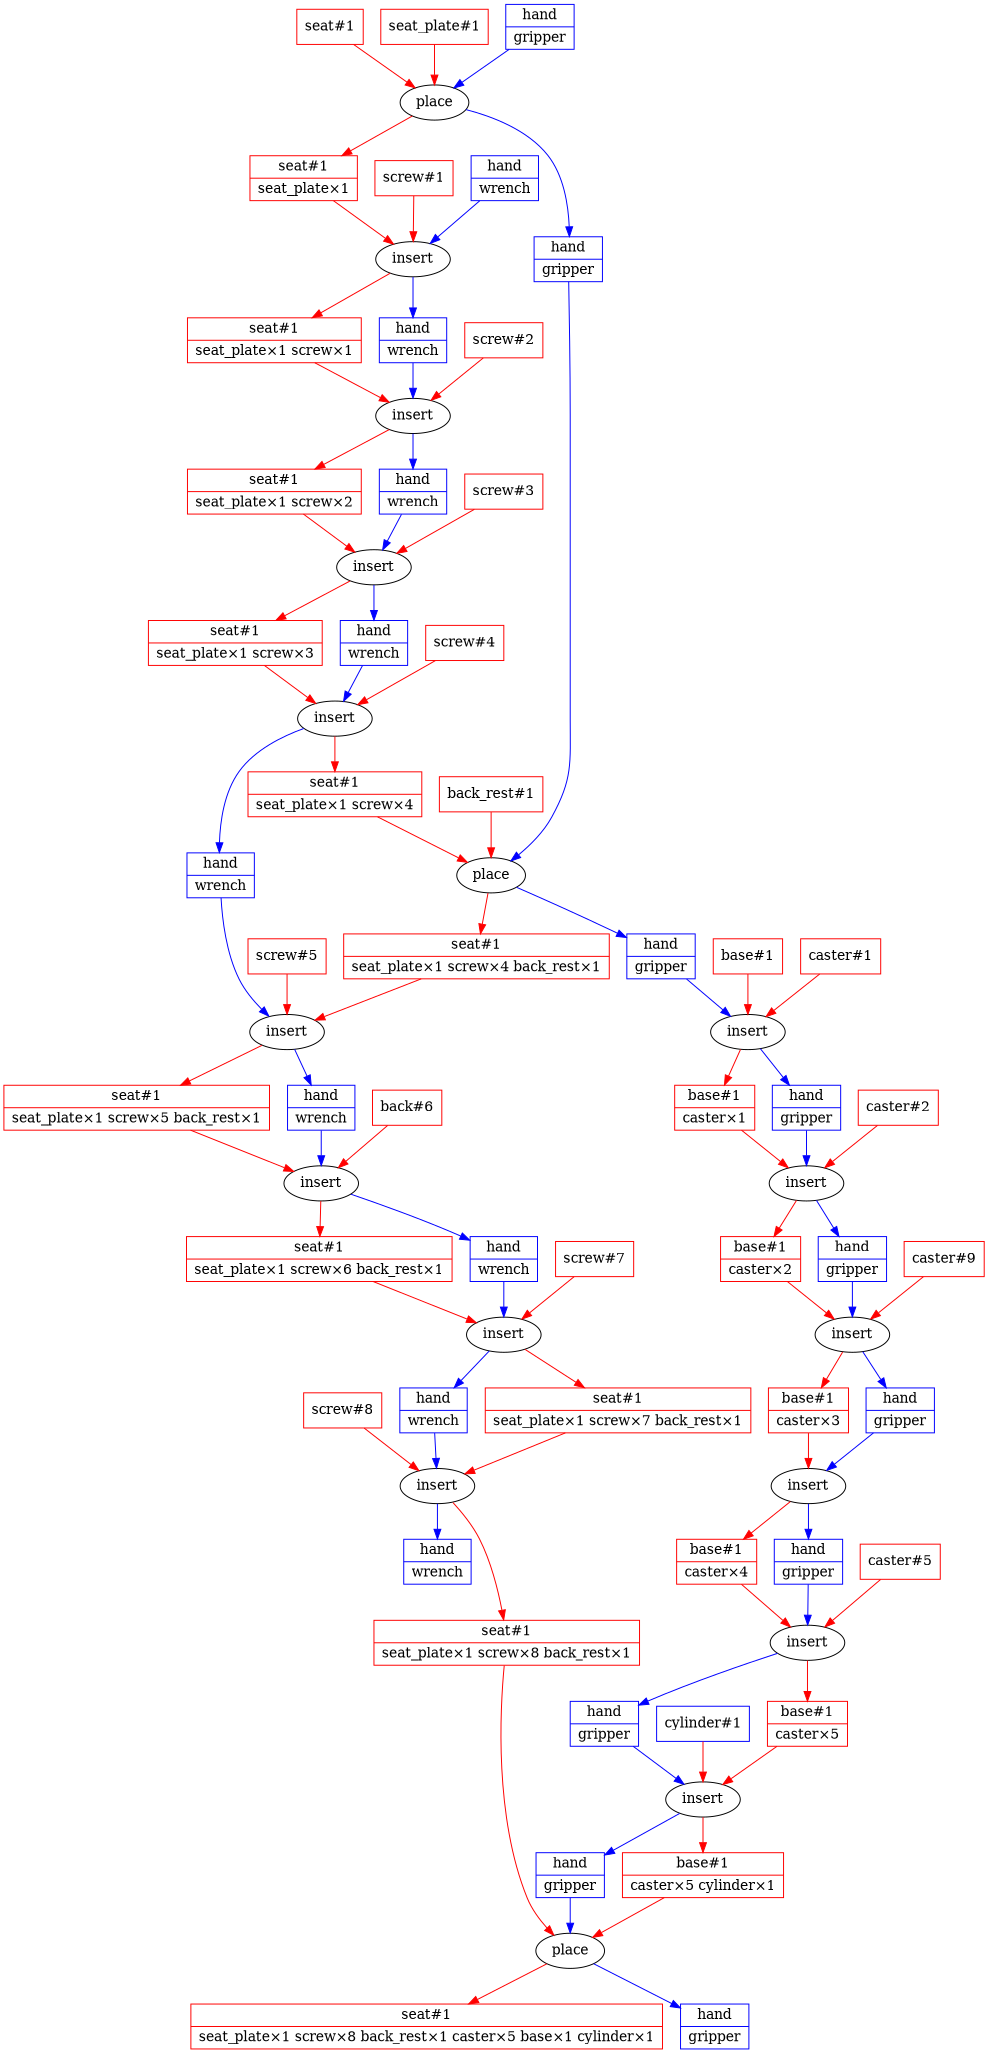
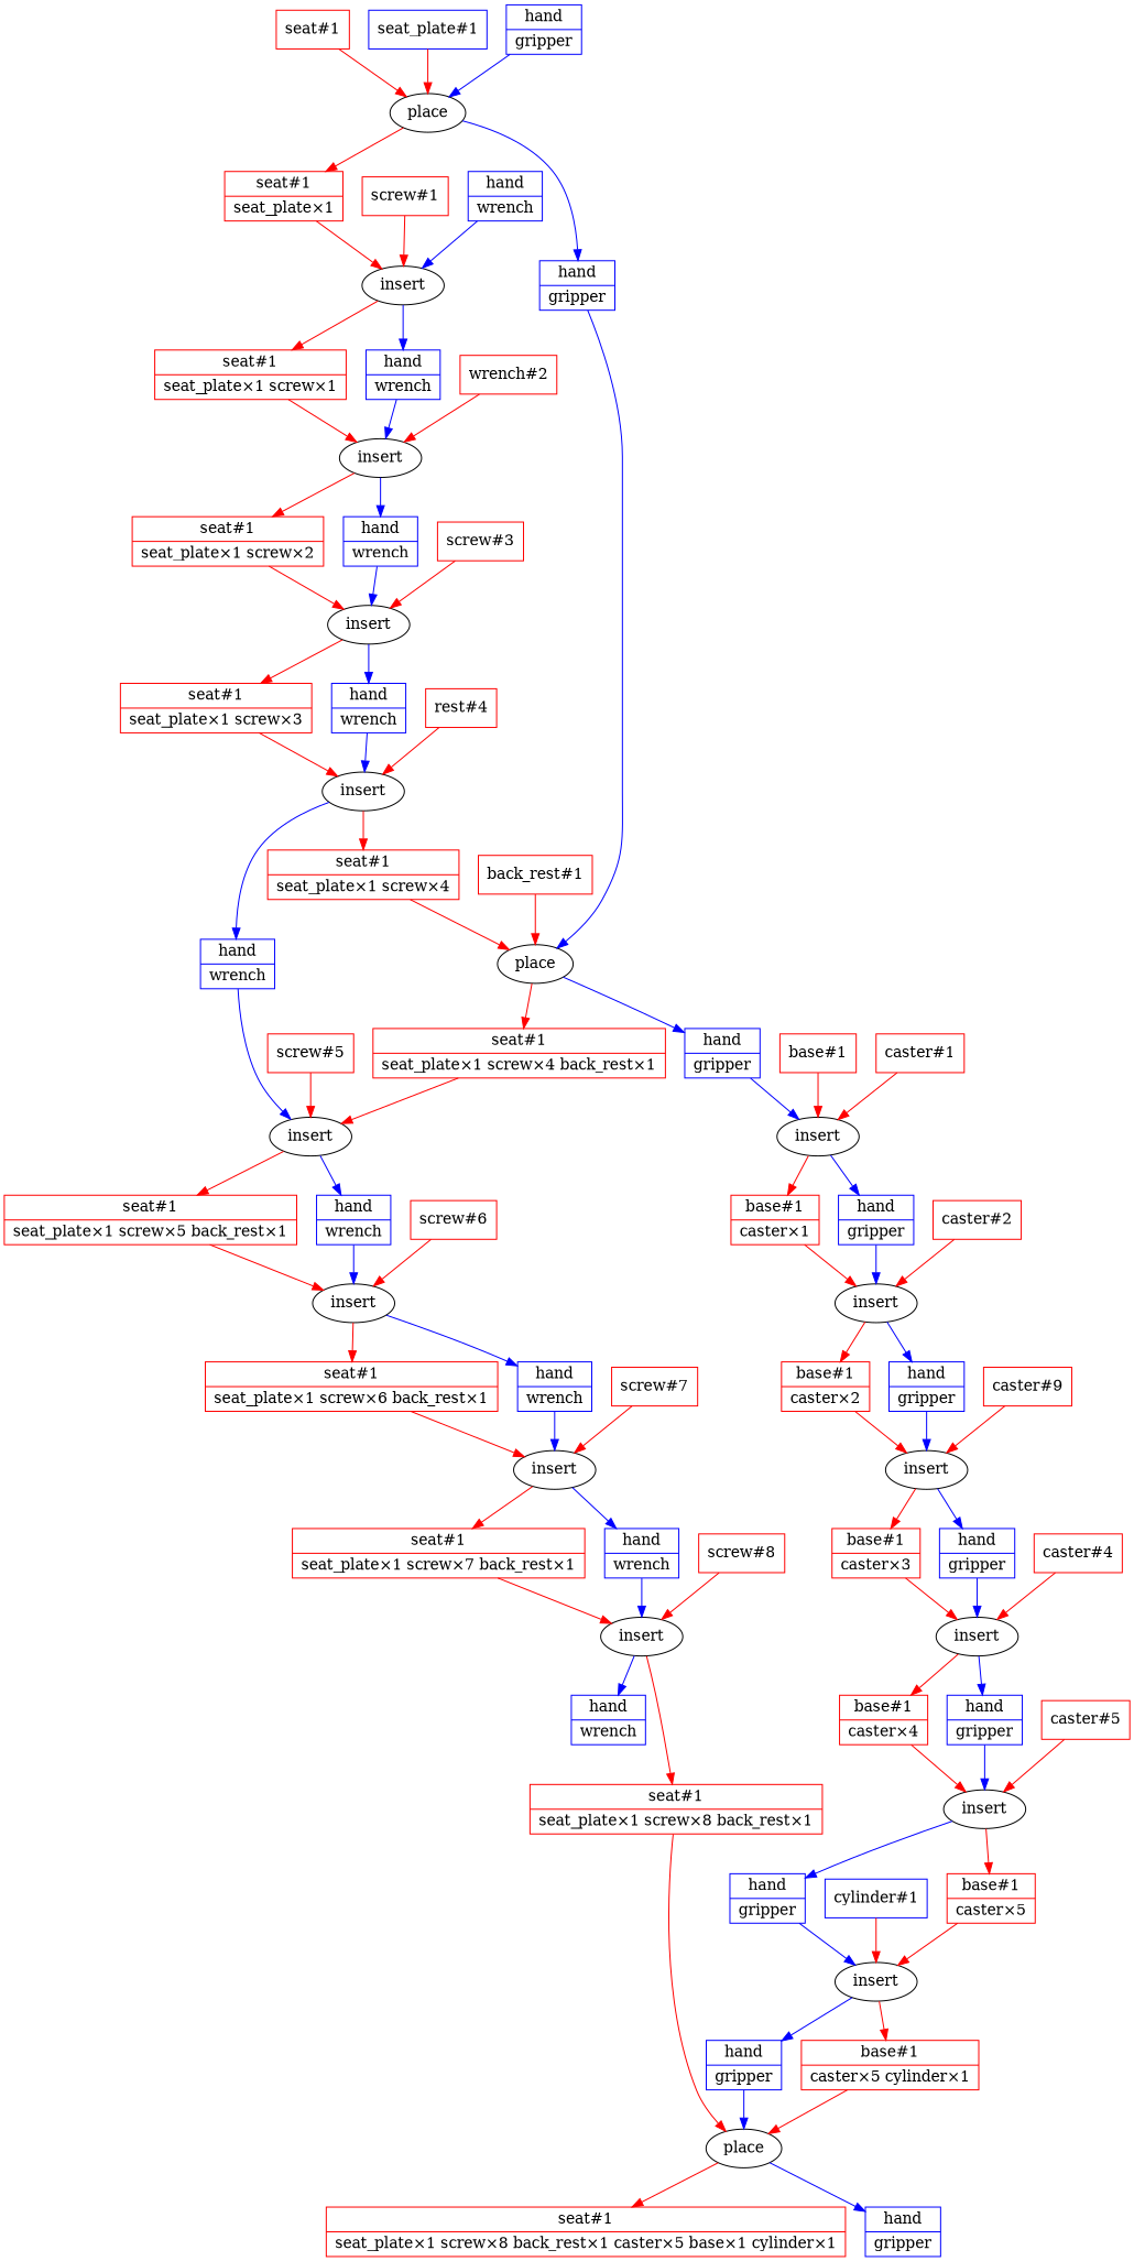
  strict digraph {
    node [attr=in_object object_name=hand shape=record step=1 color=red]
    edge [color=red]
    n1 [attr=motion label=place object_name=None shape=oval color=""]
    n2 [attr=out_object child_comps="['seat_plate#1']" label="{{seat#1}|{seat_plate×1  }}" object_name=object_name parent_comp="seat#1"]
    n3 [attr=out_hand color=blue label="{{hand}|{gripper}}" step=0 tool=gripper]
    n4 [attr=motion label=insert object_name=None shape=oval step=2 color=""]
    n5 [attr=motion label=place object_name=None shape=oval step=6 color=""]
    n6 [attr=out_object child_comps="['screw#1', 'seat_plate#1']" label="{{seat#1}|{seat_plate×1  screw×1  }}" object_name=object_name parent_comp="seat#1" step=2]
    n7 [attr=out_hand color=blue label="{{hand}|{wrench}}" tool=wrench]
    n8 [attr=out_object child_comps="['back_rest#1', 'screw#1', 'screw#2', 'screw#3', 'screw#4', 'seat_plate#1']" label="{{seat#1}|{seat_plate×1  screw×4  back_rest×1  }}" object_name=object_name parent_comp="seat#1" step=6]
    n9 [attr=out_hand color=blue label="{{hand}|{gripper}}" step=5 tool=gripper]
    n10 [label="seat#1" object_name=seat]
    n11 [attr=motion label=insert object_name=None shape=oval step=3 color=""]
-   n12 [label="seat_plate#1" object_name=seat_plate]
+   n12 [color=blue label="seat_plate#1" object_name=seat_plate]
    n13 [attr=out_object child_comps="['screw#1', 'screw#2', 'seat_plate#1']" label="{{seat#1}|{seat_plate×1  screw×2  }}" object_name=object_name parent_comp="seat#1" step=3]
    n14 [attr=out_hand color=blue label="{{hand}|{wrench}}" step=2 tool=wrench]
    n15 [attr=motion label=insert object_name=None shape=oval step=4 color=""]
    n16 [label="screw#1" object_name=screw step=2]
    n17 [attr=out_object child_comps="['screw#1', 'screw#2', 'screw#3', 'seat_plate#1']" label="{{seat#1}|{seat_plate×1  screw×3  }}" object_name=object_name parent_comp="seat#1" step=4]
    n18 [attr=out_hand color=blue label="{{hand}|{wrench}}" step=3 tool=wrench]
    n19 [attr=motion label=insert object_name=None shape=oval step=5 color=""]
-   n20 [label="screw#2" object_name=screw step=3]
+   n20 [label="wrench#2" object_name=screw step=3]
    n21 [attr=out_object child_comps="['screw#1', 'screw#2', 'screw#3', 'screw#4', 'seat_plate#1']" label="{{seat#1}|{seat_plate×1  screw×4  }}" object_name=object_name parent_comp="seat#1" step=5]
    n22 [attr=out_hand color=blue label="{{hand}|{wrench}}" step=4 tool=wrench]
    n23 [attr=motion label=insert object_name=None shape=oval step=7 color=""]
    n24 [label="screw#3" object_name=screw step=4]
    n25 [attr=out_object child_comps="['back_rest#1', 'screw#1', 'screw#2', 'screw#3', 'screw#4', 'screw#5', 'seat_plate#1']" label="{{seat#1}|{seat_plate×1  screw×5  back_rest×1  }}" object_name=object_name parent_comp="seat#1" step=7]
    n26 [attr=out_hand color=blue label="{{hand}|{wrench}}" step=6 tool=wrench]
    n27 [attr=motion label=insert object_name=None shape=oval step=11 color=""]
-   n28 [label="screw#4" object_name=screw step=5]
+   n28 [label="rest#4" object_name=screw step=5]
    n29 [attr=out_object child_comps="['caster#1']" label="{{base#1}|{caster×1  }}" object_name=object_name parent_comp="base#1" step=11]
    n30 [attr=out_hand color=blue label="{{hand}|{gripper}}" step=10 tool=gripper]
    n31 [attr=motion label=insert object_name=None shape=oval step=8 color=""]
    n32 [label="back_rest#1" object_name=back_rest step=6]
    n33 [attr=out_object child_comps="['back_rest#1', 'screw#1', 'screw#2', 'screw#3', 'screw#4', 'screw#5', 'screw#6', 'seat_plate#1']" label="{{seat#1}|{seat_plate×1  screw×6  back_rest×1  }}" object_name=object_name parent_comp="seat#1" step=8]
    n34 [attr=out_hand color=blue label="{{hand}|{wrench}}" step=7 tool=wrench]
    n35 [attr=motion label=insert object_name=None shape=oval step=9 color=""]
    n36 [label="screw#5" object_name=screw step=7]
    n37 [attr=out_object child_comps="['back_rest#1', 'screw#1', 'screw#2', 'screw#3', 'screw#4', 'screw#5', 'screw#6', 'screw#7', 'seat_plate#1']" label="{{seat#1}|{seat_plate×1  screw×7  back_rest×1  }}" object_name=object_name parent_comp="seat#1" step=9]
    n38 [attr=out_hand color=blue label="{{hand}|{wrench}}" step=8 tool=wrench]
    n39 [attr=motion label=insert object_name=None shape=oval step=10 color=""]
-   n40 [label="back#6" object_name=screw step=8]
+   n40 [label="screw#6" object_name=screw step=8]
    n41 [attr=out_object child_comps="['back_rest#1', 'screw#1', 'screw#2', 'screw#3', 'screw#4', 'screw#5', 'screw#6', 'screw#7', 'screw#8', 'seat_plate#1']" label="{{seat#1}|{seat_plate×1  screw×8  back_rest×1  }}" object_name=object_name parent_comp="seat#1" step=10]
    n42 [attr=out_hand color=blue label="{{hand}|{wrench}}" step=9 tool=wrench]
    n43 [attr=motion label=place object_name=None shape=oval step=17 color=""]
    n44 [label="screw#7" object_name=screw step=9]
    n45 [attr=out_object child_comps="['back_rest#1', 'base#1', 'caster#1', 'caster#2', 'caster#3', 'caster#4', 'caster#5', 'cylinder#1', 'screw#1', 'screw#2', 'screw#3', 'screw#4', 'screw#5', 'screw#6', 'screw#7', 'screw#8', 'seat_plate#1']" label="{{seat#1}|{seat_plate×1  screw×8  back_rest×1  caster×5  base×1  cylinder×1  }}" object_name=object_name parent_comp="seat#1" step=17]
    n46 [attr=out_hand color=blue label="{{hand}|{gripper}}" step=16 tool=gripper]
    n47 [label="screw#8" object_name=screw step=10]
    n48 [attr=motion label=insert object_name=None shape=oval step=12 color=""]
    n49 [attr=out_object child_comps="['caster#1', 'caster#2']" label="{{base#1}|{caster×2  }}" object_name=object_name parent_comp="base#1" step=12]
    n50 [attr=out_hand color=blue label="{{hand}|{gripper}}" step=11 tool=gripper]
    n51 [label="base#1" object_name=base step=11]
    n52 [attr=motion label=insert object_name=None shape=oval step=13 color=""]
    n53 [label="caster#1" object_name=caster step=11]
    n54 [attr=out_object child_comps="['caster#1', 'caster#2', 'caster#3']" label="{{base#1}|{caster×3  }}" object_name=object_name parent_comp="base#1" step=13]
    n55 [attr=out_hand color=blue label="{{hand}|{gripper}}" step=12 tool=gripper]
    n56 [attr=motion label=insert object_name=None shape=oval step=14 color=""]
    n57 [label="caster#2" object_name=caster step=12]
    n58 [attr=out_object child_comps="['caster#1', 'caster#2', 'caster#3', 'caster#4']" label="{{base#1}|{caster×4  }}" object_name=object_name parent_comp="base#1" step=14]
    n59 [attr=out_hand color=blue label="{{hand}|{gripper}}" step=13 tool=gripper]
    n60 [attr=motion label=insert object_name=None shape=oval step=15 color=""]
    n61 [label="caster#9" object_name=caster step=13]
    n62 [attr=out_object child_comps="['caster#1', 'caster#2', 'caster#3', 'caster#4', 'caster#5']" label="{{base#1}|{caster×5  }}" object_name=object_name parent_comp="base#1" step=15]
    n63 [attr=out_hand color=blue label="{{hand}|{gripper}}" step=14 tool=gripper]
    n64 [attr=motion label=insert object_name=None shape=oval step=16 color=""]
+   n65 [label="caster#4" object_name=caster step=14]
    n66 [attr=out_object child_comps="['caster#1', 'caster#2', 'caster#3', 'caster#4', 'caster#5', 'cylinder#1']" label="{{base#1}|{caster×5  cylinder×1  }}" object_name=object_name parent_comp="base#1" step=16]
    n67 [attr=out_hand color=blue label="{{hand}|{gripper}}" step=15 tool=gripper]
    n68 [label="caster#5" object_name=caster step=15]
    n69 [color=blue label="cylinder#1" object_name=cylinder step=16]
    n70 [attr=in_hand color=blue label="{{hand}|{gripper}}" step=0 tool=gripper]
    n71 [attr=in_hand color=blue label="{{hand}|{wrench}}" tool=wrench]
    n1 -> n2
    n1 -> n3 [color=blue]
    n2 -> n4
    n3 -> n5 [color=blue]
    n4 -> n6
    n4 -> n7 [color=blue]
    n5 -> n8
    n5 -> n9 [color=blue]
    n6 -> n11
    n7 -> n11 [color=blue]
    n8 -> n23
    n9 -> n27 [color=blue]
    n10 -> n1
    n11 -> n13
    n11 -> n14 [color=blue]
    n12 -> n1
    n13 -> n15
    n14 -> n15 [color=blue]
    n15 -> n17
    n15 -> n18 [color=blue]
    n16 -> n4
    n17 -> n19
    n18 -> n19 [color=blue]
    n19 -> n21
    n19 -> n22 [color=blue]
    n20 -> n11
    n21 -> n5
    n22 -> n23 [color=blue]
    n23 -> n25
    n23 -> n26 [color=blue]
    n24 -> n15
    n25 -> n31
    n26 -> n31 [color=blue]
    n27 -> n29
    n27 -> n30 [color=blue]
    n28 -> n19
    n29 -> n48
    n30 -> n48 [color=blue]
    n31 -> n33
    n31 -> n34 [color=blue]
    n32 -> n5
    n33 -> n35
    n34 -> n35 [color=blue]
    n35 -> n37
    n35 -> n38 [color=blue]
    n36 -> n23
    n37 -> n39
    n38 -> n39 [color=blue]
    n39 -> n41
    n39 -> n42 [color=blue]
    n40 -> n31
    n41 -> n43
    n43 -> n45
    n43 -> n46 [color=blue]
    n44 -> n35
    n47 -> n39
    n48 -> n49
    n48 -> n50 [color=blue]
    n49 -> n52
    n50 -> n52 [color=blue]
    n51 -> n27
    n52 -> n54
    n52 -> n55 [color=blue]
    n53 -> n27
    n54 -> n56
    n55 -> n56 [color=blue]
    n56 -> n58
    n56 -> n59 [color=blue]
    n57 -> n48
    n58 -> n60
    n59 -> n60 [color=blue]
    n60 -> n62
    n60 -> n63 [color=blue]
    n61 -> n52
    n62 -> n64
    n63 -> n64 [color=blue]
    n64 -> n66
    n64 -> n67 [color=blue]
+   n65 -> n56
    n66 -> n43
    n67 -> n43 [color=blue]
    n68 -> n60
    n69 -> n64
    n70 -> n1 [color=blue]
    n71 -> n4 [color=blue]
  }
